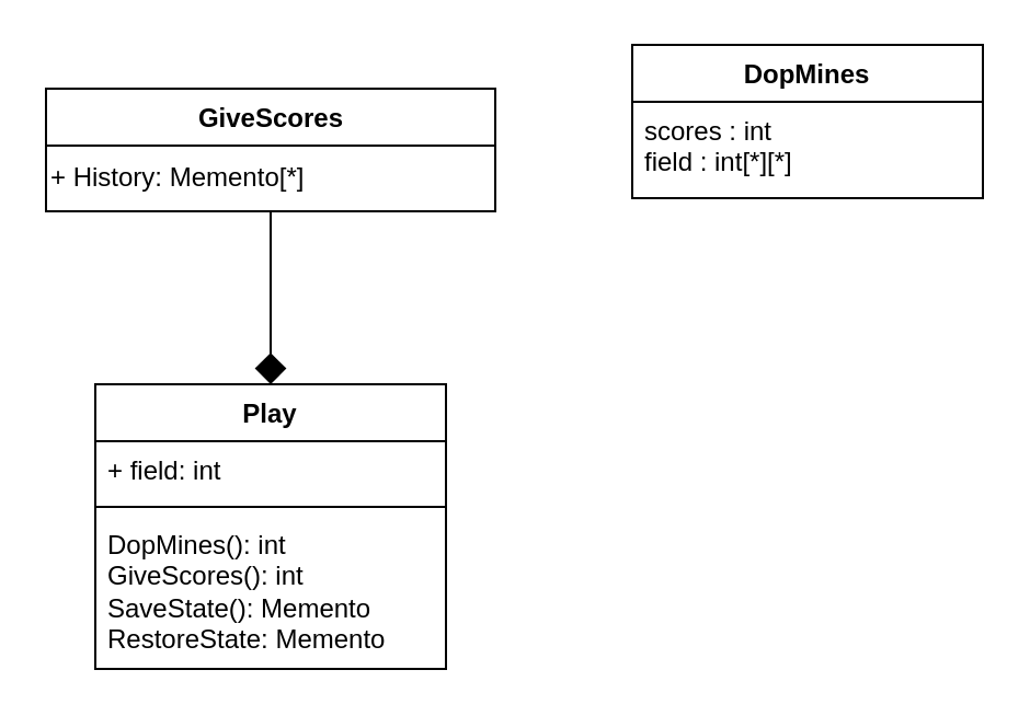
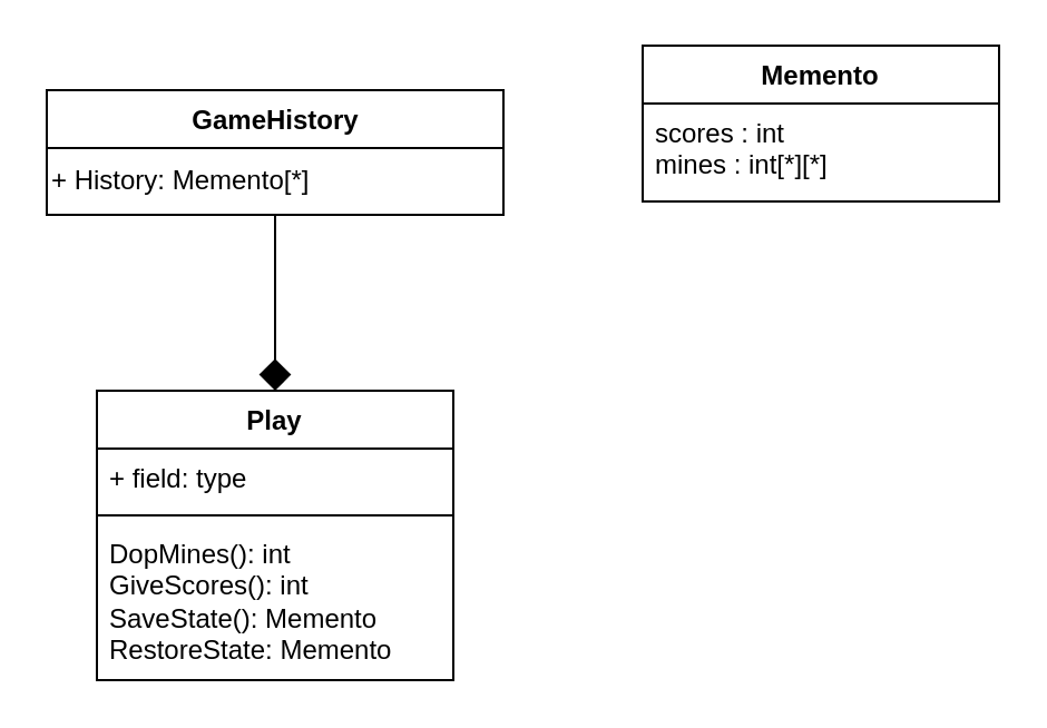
  <mxCell id="0" />
  <mxCell id="1" parent="0" />
- <mxCell id="2" value="GiveScores&lt;div&gt;&lt;br&gt;&lt;/div&gt;" style="swimlane;fontStyle=1;align=center;verticalAlign=top;childLayout=stackLayout;horizontal=1;startSize=26;horizontalStack=0;resizeParent=1;resizeParentMax=0;resizeLast=0;collapsible=1;marginBottom=0;whiteSpace=wrap;html=1;" parent="1" vertex="1"><mxGeometry x="20.5" y="40" width="205" height="56" as="geometry" /></mxCell>
+ <mxCell id="2" value="GameHistory&lt;div&gt;&lt;br&gt;&lt;/div&gt;" style="swimlane;fontStyle=1;align=center;verticalAlign=top;childLayout=stackLayout;horizontal=1;startSize=26;horizontalStack=0;resizeParent=1;resizeParentMax=0;resizeLast=0;collapsible=1;marginBottom=0;whiteSpace=wrap;html=1;" parent="1" vertex="1"><mxGeometry x="20.5" y="40" width="205" height="56" as="geometry" /></mxCell>
  <mxCell id="3" value="+ History: Memento[*]&amp;nbsp;" style="text;html=1;align=left;verticalAlign=middle;resizable=0;points=[];autosize=1;strokeColor=none;fillColor=none;" parent="2" vertex="1"><mxGeometry y="26" width="205" height="30" as="geometry" /></mxCell>
- <mxCell id="4" value="DopMines" style="swimlane;fontStyle=1;align=center;verticalAlign=top;childLayout=stackLayout;horizontal=1;startSize=26;horizontalStack=0;resizeParent=1;resizeParentMax=0;resizeLast=0;collapsible=1;marginBottom=0;whiteSpace=wrap;html=1;" parent="1" vertex="1"><mxGeometry x="288" y="20" width="160" height="70" as="geometry" /></mxCell>
- <mxCell id="5" value="scores : int&lt;div&gt;field : int[*][*]&lt;/div&gt;" style="text;strokeColor=none;fillColor=none;align=left;verticalAlign=top;spacingLeft=4;spacingRight=4;overflow=hidden;rotatable=0;points=[[0,0.5],[1,0.5]];portConstraint=eastwest;whiteSpace=wrap;html=1;" parent="4" vertex="1"><mxGeometry y="26" width="160" height="44" as="geometry" /></mxCell>
+ <mxCell id="4" value="Memento" style="swimlane;fontStyle=1;align=center;verticalAlign=top;childLayout=stackLayout;horizontal=1;startSize=26;horizontalStack=0;resizeParent=1;resizeParentMax=0;resizeLast=0;collapsible=1;marginBottom=0;whiteSpace=wrap;html=1;" parent="1" vertex="1"><mxGeometry x="288" y="20" width="160" height="70" as="geometry" /></mxCell>
+ <mxCell id="5" value="scores : int&lt;div&gt;mines : int[*][*]&lt;/div&gt;" style="text;strokeColor=none;fillColor=none;align=left;verticalAlign=top;spacingLeft=4;spacingRight=4;overflow=hidden;rotatable=0;points=[[0,0.5],[1,0.5]];portConstraint=eastwest;whiteSpace=wrap;html=1;" parent="4" vertex="1"><mxGeometry y="26" width="160" height="44" as="geometry" /></mxCell>
  <mxCell id="6" value="Play" style="swimlane;fontStyle=1;align=center;verticalAlign=top;childLayout=stackLayout;horizontal=1;startSize=26;horizontalStack=0;resizeParent=1;resizeParentMax=0;resizeLast=0;collapsible=1;marginBottom=0;whiteSpace=wrap;html=1;" parent="1" vertex="1"><mxGeometry x="43" y="175" width="160" height="130" as="geometry" /></mxCell>
- <mxCell id="7" value="+ field: int" style="text;strokeColor=none;fillColor=none;align=left;verticalAlign=top;spacingLeft=4;spacingRight=4;overflow=hidden;rotatable=0;points=[[0,0.5],[1,0.5]];portConstraint=eastwest;whiteSpace=wrap;html=1;" parent="6" vertex="1"><mxGeometry y="26" width="160" height="26" as="geometry" /></mxCell>
+ <mxCell id="7" value="+ field: type" style="text;strokeColor=none;fillColor=none;align=left;verticalAlign=top;spacingLeft=4;spacingRight=4;overflow=hidden;rotatable=0;points=[[0,0.5],[1,0.5]];portConstraint=eastwest;whiteSpace=wrap;html=1;" parent="6" vertex="1"><mxGeometry y="26" width="160" height="26" as="geometry" /></mxCell>
  <mxCell id="8" value="" style="line;strokeWidth=1;fillColor=none;align=left;verticalAlign=middle;spacingTop=-1;spacingLeft=3;spacingRight=3;rotatable=0;labelPosition=right;points=[];portConstraint=eastwest;strokeColor=inherit;" parent="6" vertex="1"><mxGeometry y="52" width="160" height="8" as="geometry" /></mxCell>
  <mxCell id="9" value="DopMines(): int&lt;div&gt;GiveScores(): int&lt;br&gt;&lt;/div&gt;&lt;div&gt;&lt;span style=&quot;text-wrap: nowrap; text-align: center;&quot;&gt;SaveState(): Memento&lt;/span&gt;&lt;div style=&quot;text-wrap: nowrap; text-align: center;&quot;&gt;RestoreState: Memento&lt;/div&gt;&lt;/div&gt;&lt;div style=&quot;text-align: center;&quot;&gt;&lt;br&gt;&lt;/div&gt;" style="text;strokeColor=none;fillColor=none;align=left;verticalAlign=top;spacingLeft=4;spacingRight=4;overflow=hidden;rotatable=0;points=[[0,0.5],[1,0.5]];portConstraint=eastwest;whiteSpace=wrap;html=1;" parent="6" vertex="1"><mxGeometry y="60" width="160" height="70" as="geometry" /></mxCell>
  <mxCell id="10" value="" style="endArrow=diamond;endFill=1;endSize=12;html=1;rounded=0;exitX=0.5;exitY=1;exitDx=0;exitDy=0;entryX=0.5;entryY=0;entryDx=0;entryDy=0;" parent="1" source="2" target="6" edge="1"><mxGeometry width="160" relative="1" as="geometry"><mxPoint x="122.72" y="98.68" as="sourcePoint" /><mxPoint x="298" y="77" as="targetPoint" /></mxGeometry></mxCell>
